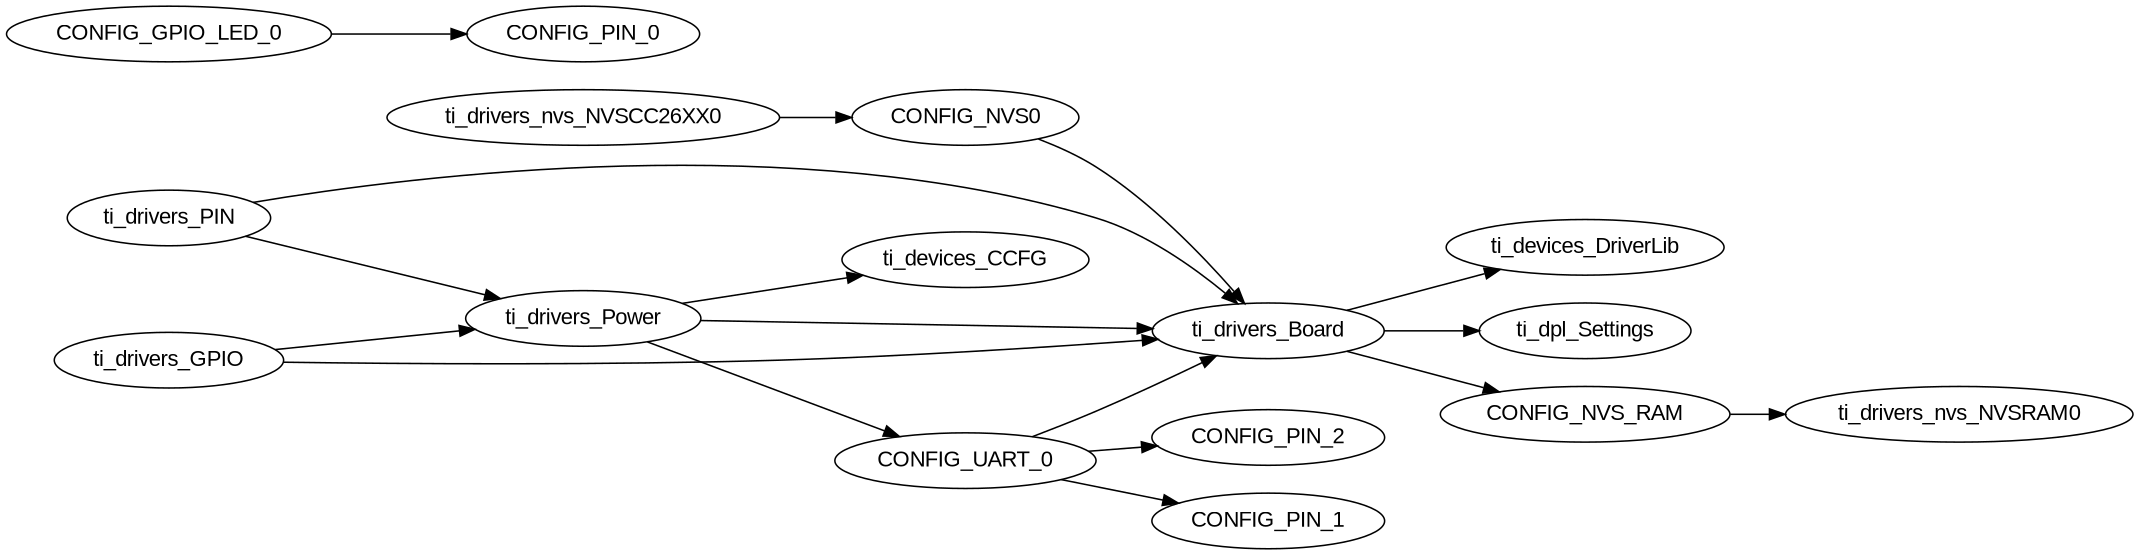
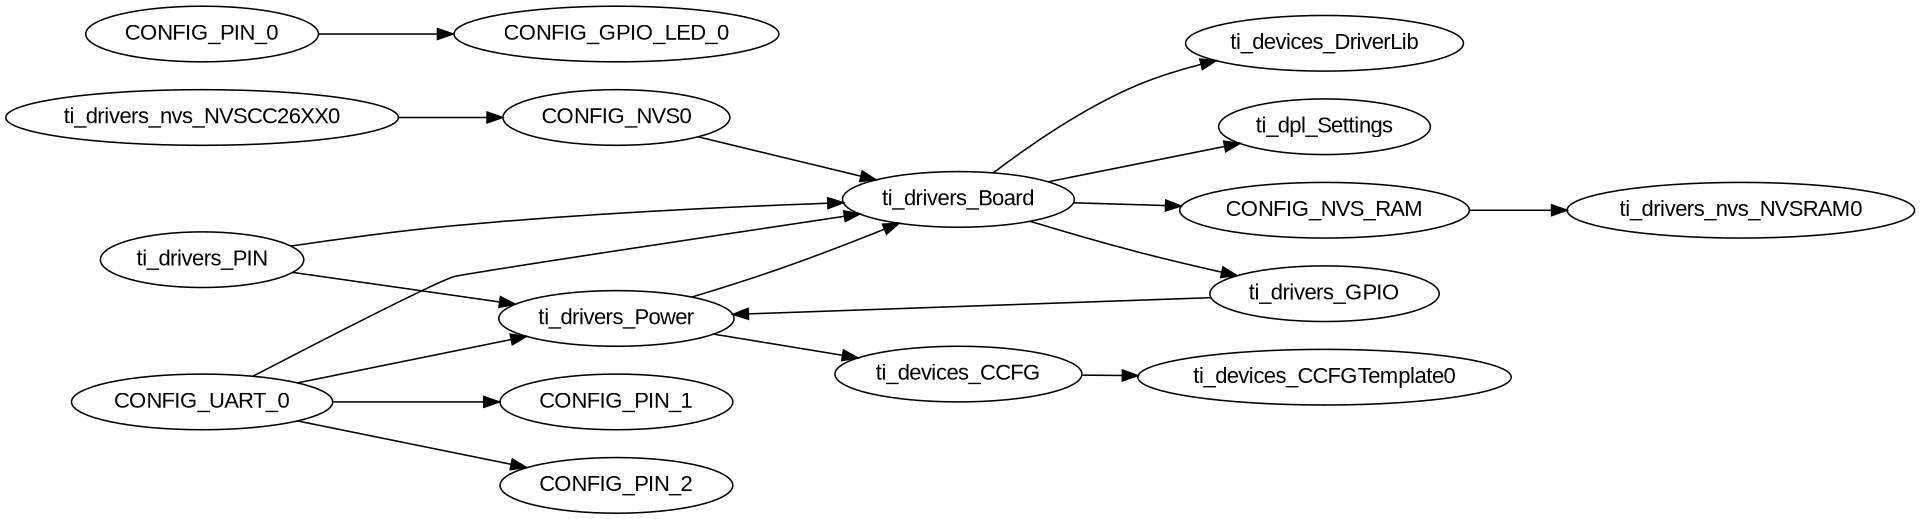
  digraph {
    fontname="Liberation Sans"
    rankdir=LR
    node [fontname="Liberation Sans"]
    edge [fontname="Liberation Sans"]
    ti_devices_CCFG
+   ti_devices_CCFGTemplate0
    ti_drivers_Board
    ti_devices_DriverLib
    ti_dpl_Settings
    CONFIG_NVS_RAM
    ti_drivers_GPIO
    ti_drivers_Power
    CONFIG_GPIO_LED_0
    CONFIG_PIN_0
    CONFIG_NVS0
    ti_drivers_nvs_NVSCC26XX0
    ti_drivers_nvs_NVSRAM0
    ti_drivers_PIN
    CONFIG_UART_0
    CONFIG_PIN_1
    CONFIG_PIN_2
+   ti_devices_CCFG -> ti_devices_CCFGTemplate0
    ti_drivers_Board -> ti_devices_DriverLib
    ti_drivers_Board -> ti_dpl_Settings
    ti_drivers_Board -> CONFIG_NVS_RAM
    CONFIG_NVS_RAM -> ti_drivers_nvs_NVSRAM0
-   ti_drivers_GPIO -> ti_drivers_Board
+   ti_drivers_Board -> ti_drivers_GPIO
    ti_drivers_GPIO -> ti_drivers_Power
    ti_drivers_Power -> ti_devices_CCFG
    ti_drivers_Power -> ti_drivers_Board
-   CONFIG_GPIO_LED_0 -> CONFIG_PIN_0
+   CONFIG_PIN_0 -> CONFIG_GPIO_LED_0
    CONFIG_NVS0 -> ti_drivers_Board
    ti_drivers_nvs_NVSCC26XX0 -> CONFIG_NVS0
    ti_drivers_PIN -> ti_drivers_Board
    ti_drivers_PIN -> ti_drivers_Power
    CONFIG_UART_0 -> ti_drivers_Board
-   ti_drivers_Power -> CONFIG_UART_0
+   CONFIG_UART_0 -> ti_drivers_Power
    CONFIG_UART_0 -> CONFIG_PIN_1
    CONFIG_UART_0 -> CONFIG_PIN_2
  }
